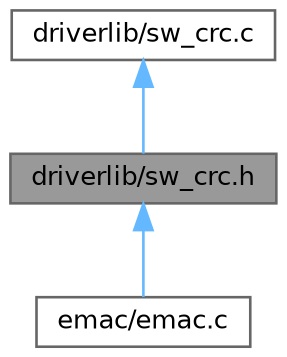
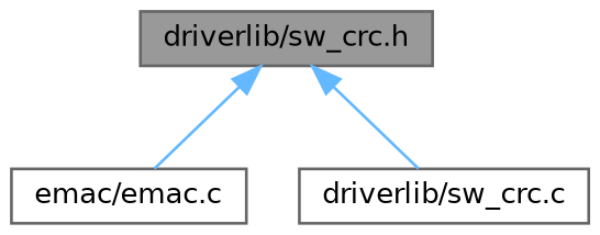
  digraph {
    node [color=grey40 fillcolor=white fontname=Helvetica fontsize=10 shape=box style=filled]
    edge [color=steelblue1 dir=back fontname=Helvetica fontsize=10 labelfontname=Helvetica labelfontsize=10 style=solid]
    n1 [color=gray40 fillcolor=grey60 fontcolor=black height=0.2 label="driverlib/sw_crc.h" width=0.4]
    n2 [height=0.2 label="emac/emac.c" width=0.4]
    n3 [height=0.2 label="driverlib/sw_crc.c" width=0.4]
    n1 -> n2
-   n3 -> n1
+   n1 -> n3
  }
